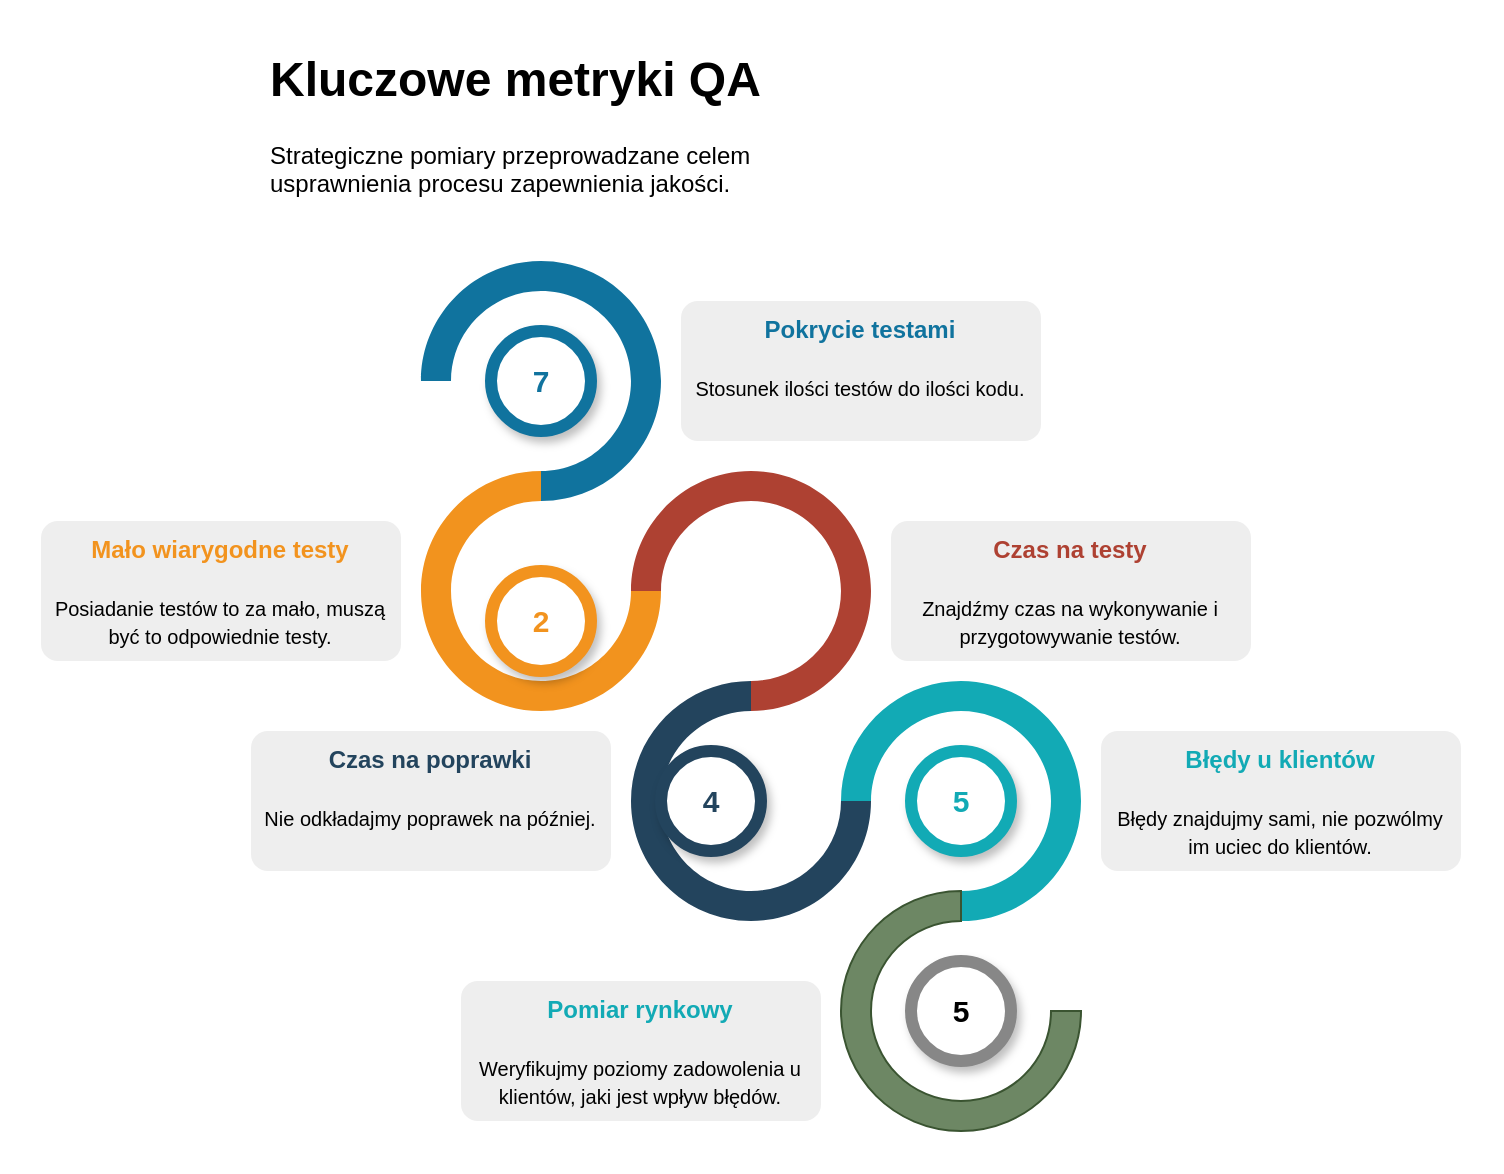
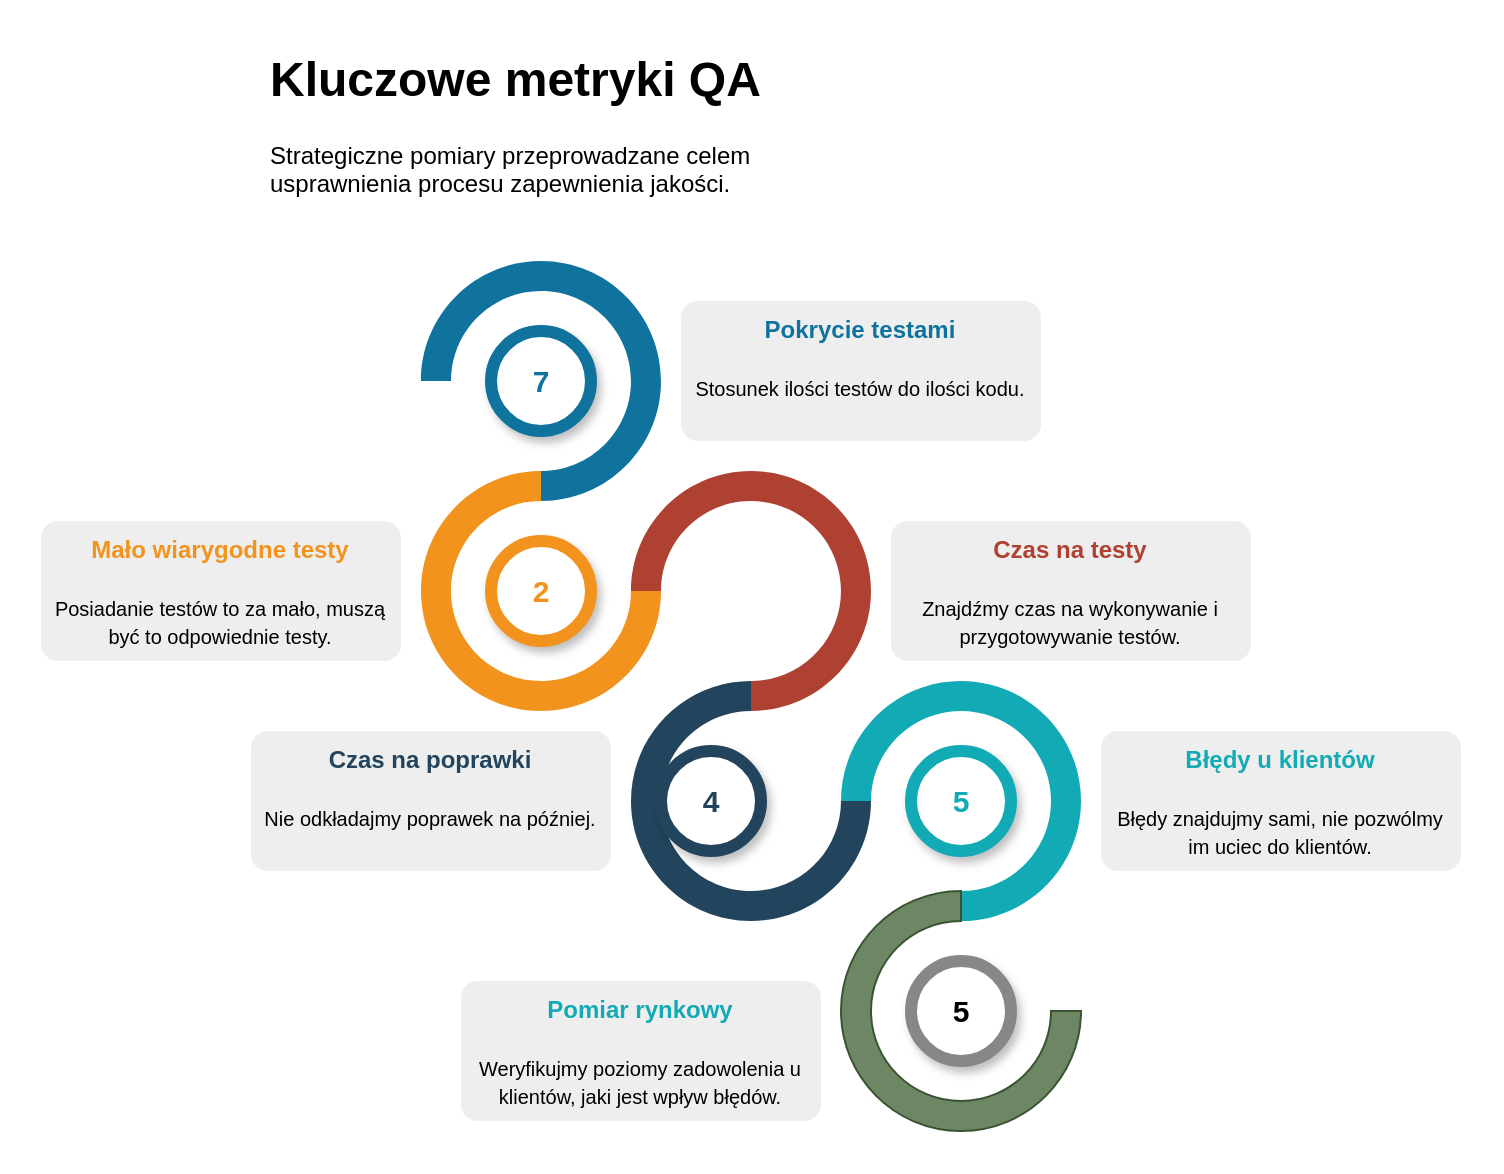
  <mxCell id="0" />
  <mxCell id="1" parent="0" />
  <mxCell id="2" value="&lt;h1&gt;Kluczowe metryki QA&lt;/h1&gt;&lt;p&gt;Strategiczne pomiary przeprowadzane celem usprawnienia procesu zapewnienia jakości.&lt;/p&gt;" style="text;html=1;strokeColor=none;fillColor=none;spacing=5;spacingTop=-20;whiteSpace=wrap;overflow=hidden;rounded=0;" vertex="1" parent="1"><mxGeometry x="130" y="20" width="270" height="120" as="geometry" /></mxCell>
  <mxCell id="3" value="" style="verticalLabelPosition=bottom;verticalAlign=top;html=1;shape=mxgraph.basic.partConcEllipse;startAngle=0.75;endAngle=0.5;arcWidth=0.25;fillColor=#10739E;strokeColor=none;shadow=0;" vertex="1" parent="1"><mxGeometry x="210" y="130" width="120" height="120" as="geometry" /></mxCell>
  <mxCell id="4" value="" style="verticalLabelPosition=bottom;verticalAlign=top;html=1;shape=mxgraph.basic.partConcEllipse;startAngle=0.25;endAngle=0;arcWidth=0.25;fillColor=#F2931E;strokeColor=none;shadow=0;" vertex="1" parent="1"><mxGeometry x="210" y="235" width="120" height="120" as="geometry" /></mxCell>
  <mxCell id="5" value="" style="verticalLabelPosition=bottom;verticalAlign=top;html=1;shape=mxgraph.basic.partConcEllipse;startAngle=0.75;endAngle=0.5;arcWidth=0.25;fillColor=#AE4132;strokeColor=none;shadow=0;" vertex="1" parent="1"><mxGeometry x="315" y="235" width="120" height="120" as="geometry" /></mxCell>
  <mxCell id="6" value="" style="verticalLabelPosition=bottom;verticalAlign=top;html=1;shape=mxgraph.basic.partConcEllipse;startAngle=0.25;endAngle=0;arcWidth=0.25;fillColor=#23445D;strokeColor=none;shadow=0;" vertex="1" parent="1"><mxGeometry x="315" y="340" width="120" height="120" as="geometry" /></mxCell>
  <mxCell id="7" value="" style="verticalLabelPosition=bottom;verticalAlign=top;html=1;shape=mxgraph.basic.partConcEllipse;startAngle=0.75;endAngle=0.5;arcWidth=0.25;fillColor=#12AAB5;strokeColor=none;shadow=0;" vertex="1" parent="1"><mxGeometry x="420" y="340" width="120" height="120" as="geometry" /></mxCell>
  <mxCell id="8" value="" style="verticalLabelPosition=bottom;verticalAlign=top;html=1;shape=mxgraph.basic.partConcEllipse;startAngle=0.75;endAngle=0.5;arcWidth=0.25;fillColor=#6d8764;strokeColor=#3A5431;shadow=0;rotation=-180;fontColor=#ffffff;" vertex="1" parent="1"><mxGeometry x="420" y="445" width="120" height="120" as="geometry" /></mxCell>
  <mxCell id="9" value="7" style="shape=ellipse;strokeWidth=6;fillColor=#ffffff;strokeColor=#10739E;fontSize=15;html=1;fontStyle=1;fontColor=#10739E;shadow=1;" vertex="1" parent="1"><mxGeometry x="245" y="165" width="50" height="50" as="geometry" /></mxCell>
- <mxCell id="10" value="2" style="shape=ellipse;strokeWidth=6;fillColor=#ffffff;strokeColor=#F2931E;fontSize=15;html=1;fontStyle=1;fontColor=#F2931E;shadow=1;" vertex="1" parent="1"><mxGeometry x="245" y="285" width="50" height="50" as="geometry" /></mxCell>
+ <mxCell id="10" value="2" style="shape=ellipse;strokeWidth=6;fillColor=#ffffff;strokeColor=#F2931E;fontSize=15;html=1;fontStyle=1;fontColor=#F2931E;shadow=1;" vertex="1" parent="1"><mxGeometry x="245" y="270" width="50" height="50" as="geometry" /></mxCell>
  <mxCell id="11" value="4" style="shape=ellipse;strokeWidth=6;fillColor=#ffffff;strokeColor=#23445D;fontSize=15;html=1;fontStyle=1;fontColor=#23445D;shadow=1;" vertex="1" parent="1"><mxGeometry x="330" y="375" width="50" height="50" as="geometry" /></mxCell>
  <mxCell id="12" value="5" style="shape=ellipse;strokeWidth=6;fillColor=#ffffff;strokeColor=#12AAB5;fontSize=15;html=1;fontStyle=1;fontColor=#12AAB5;shadow=1;" vertex="1" parent="1"><mxGeometry x="455" y="375" width="50" height="50" as="geometry" /></mxCell>
  <mxCell id="13" value="&lt;font&gt;&lt;font style=&quot;font-size: 12px&quot; color=&quot;#10739E&quot;&gt;&lt;b&gt;Pokrycie testami&lt;/b&gt;&lt;/font&gt;&lt;br&gt;&lt;br&gt;&lt;font size=&quot;1&quot;&gt;Stosunek ilości testów do ilości kodu.&lt;/font&gt;&lt;br&gt;&lt;/font&gt;" style="rounded=1;strokeColor=none;fillColor=#EEEEEE;align=center;arcSize=12;verticalAlign=top;whiteSpace=wrap;html=1;fontSize=12;spacing=3;shadow=0;" vertex="1" parent="1"><mxGeometry x="340" y="150" width="180" height="70" as="geometry" /></mxCell>
  <mxCell id="14" value="&lt;font style=&quot;font-size: 10px&quot;&gt;&lt;font style=&quot;font-size: 12px&quot; color=&quot;#F2931E&quot;&gt;&lt;b&gt;Mało wiarygodne testy&lt;/b&gt;&lt;/font&gt;&lt;br&gt;&lt;br&gt;&lt;font size=&quot;1&quot;&gt;Posiadanie testów to za mało, muszą być to odpowiednie testy.&lt;/font&gt;&lt;/font&gt;" style="rounded=1;strokeColor=none;fillColor=#EEEEEE;align=center;arcSize=12;verticalAlign=top;whiteSpace=wrap;html=1;fontSize=12;spacing=3;shadow=0;" vertex="1" parent="1"><mxGeometry x="20" y="260" width="180" height="70" as="geometry" /></mxCell>
  <mxCell id="15" value="&lt;font style=&quot;font-size: 10px&quot;&gt;&lt;font style=&quot;font-size: 12px&quot; color=&quot;#AE4132&quot;&gt;&lt;b&gt;Czas na testy&lt;/b&gt;&lt;/font&gt;&lt;br&gt;&lt;br&gt;&lt;font size=&quot;1&quot;&gt;Znajdźmy czas na wykonywanie i przygotowywanie testów.&lt;/font&gt;&lt;/font&gt;" style="rounded=1;strokeColor=none;fillColor=#EEEEEE;align=center;arcSize=12;verticalAlign=top;whiteSpace=wrap;html=1;fontSize=12;spacing=3;shadow=0;" vertex="1" parent="1"><mxGeometry x="445" y="260" width="180" height="70" as="geometry" /></mxCell>
  <mxCell id="16" value="&lt;font style=&quot;font-size: 10px&quot;&gt;&lt;font style=&quot;font-size: 12px&quot; color=&quot;#23445D&quot;&gt;&lt;b&gt;Czas na poprawki&lt;/b&gt;&lt;/font&gt;&lt;br&gt;&lt;br&gt;&lt;font size=&quot;1&quot;&gt;Nie odkładajmy poprawek na później.&lt;/font&gt;&lt;/font&gt;" style="rounded=1;strokeColor=none;fillColor=#EEEEEE;align=center;arcSize=12;verticalAlign=top;whiteSpace=wrap;html=1;fontSize=12;spacing=3;shadow=0;" vertex="1" parent="1"><mxGeometry x="125" y="365" width="180" height="70" as="geometry" /></mxCell>
  <mxCell id="17" value="&lt;font&gt;&lt;font color=&quot;#12aab5&quot;&gt;&lt;b&gt;Błędy u klientów&lt;/b&gt;&lt;/font&gt;&lt;br&gt;&lt;br&gt;&lt;span style=&quot;font-size: 10px&quot;&gt;Błędy znajdujmy sami, nie pozwólmy im uciec do klientów.&lt;/span&gt;&lt;br&gt;&lt;/font&gt;" style="rounded=1;strokeColor=none;fillColor=#EEEEEE;align=center;arcSize=12;verticalAlign=top;whiteSpace=wrap;html=1;fontSize=12;spacing=3;shadow=0;" vertex="1" parent="1"><mxGeometry x="550" y="365" width="180" height="70" as="geometry" /></mxCell>
  <mxCell id="18" value="&lt;font&gt;&lt;font color=&quot;#12aab5&quot;&gt;&lt;b&gt;Pomiar rynkowy&lt;/b&gt;&lt;/font&gt;&lt;br&gt;&lt;br&gt;&lt;font size=&quot;1&quot; style=&quot;font-size: 10px&quot;&gt;Weryfikujmy poziomy zadowolenia u klientów, jaki jest wpływ błędów.&lt;/font&gt;&lt;/font&gt;" style="rounded=1;strokeColor=none;fillColor=#EEEEEE;align=center;arcSize=12;verticalAlign=top;whiteSpace=wrap;html=1;fontSize=12;spacing=3;shadow=0;" vertex="1" parent="1"><mxGeometry x="230" y="490" width="180" height="70" as="geometry" /></mxCell>
  <mxCell id="19" value="5" style="shape=ellipse;strokeWidth=6;fontSize=15;html=1;fontStyle=1;shadow=1;strokeColor=#878787;" vertex="1" parent="1"><mxGeometry x="455" y="480" width="50" height="50" as="geometry" /></mxCell>
